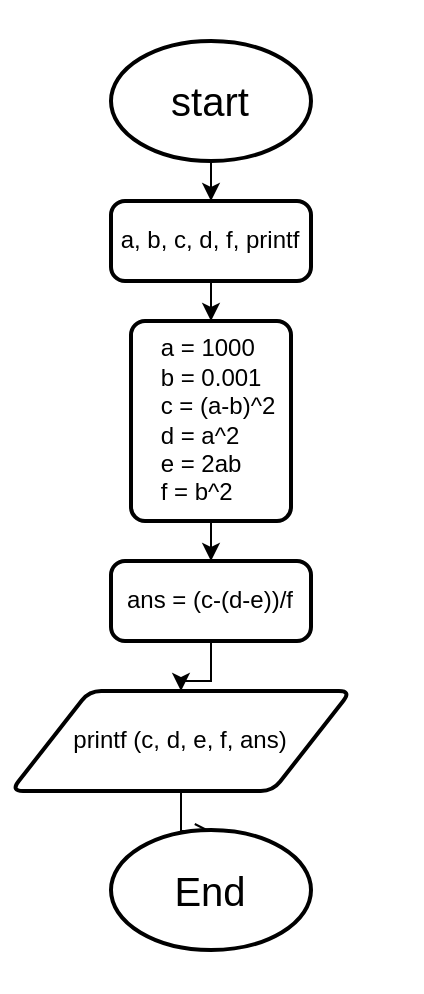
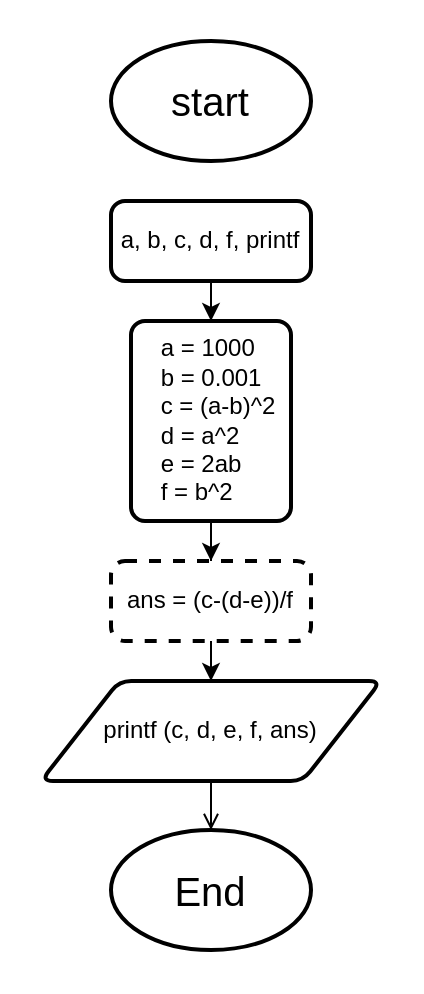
  <mxCell id="0" />
  <mxCell id="1" parent="0" />
- <mxCell id="2" value="" style="edgeStyle=orthogonalEdgeStyle;rounded=0;orthogonalLoop=1;jettySize=auto;html=1;" edge="1" parent="1" source="3" target="5"><mxGeometry relative="1" as="geometry" /></mxCell>
  <mxCell id="3" value="&lt;font style=&quot;font-size: 20px;&quot;&gt;start&lt;/font&gt;" style="strokeWidth=2;html=1;shape=mxgraph.flowchart.start_1;whiteSpace=wrap;" vertex="1" parent="1"><mxGeometry x="55" y="20" width="100" height="60" as="geometry" /></mxCell>
  <mxCell id="4" value="" style="edgeStyle=orthogonalEdgeStyle;rounded=0;orthogonalLoop=1;jettySize=auto;html=1;" edge="1" parent="1" source="5" target="7"><mxGeometry relative="1" as="geometry" /></mxCell>
  <mxCell id="5" value="a, b, c, d, f, printf" style="rounded=1;whiteSpace=wrap;html=1;absoluteArcSize=1;arcSize=14;strokeWidth=2;" vertex="1" parent="1"><mxGeometry x="55" y="100" width="100" height="40" as="geometry" /></mxCell>
  <mxCell id="6" value="" style="edgeStyle=orthogonalEdgeStyle;rounded=0;orthogonalLoop=1;jettySize=auto;html=1;" edge="1" parent="1" source="7" target="9"><mxGeometry relative="1" as="geometry" /></mxCell>
  <mxCell id="7" value="&lt;blockquote style=&quot;margin: 0 0 0 40px; border: none; padding: 0px;&quot;&gt;&lt;/blockquote&gt;&lt;span style=&quot;white-space: pre;&quot;&gt;&amp;nbsp;   &lt;/span&gt;a = 1000&lt;br&gt;&lt;blockquote style=&quot;margin: 0 0 0 40px; border: none; padding: 0px;&quot;&gt;&lt;/blockquote&gt;&amp;nbsp; &amp;nbsp; b = 0.001&lt;br&gt;&lt;blockquote style=&quot;margin: 0 0 0 40px; border: none; padding: 0px;&quot;&gt;&lt;/blockquote&gt;&amp;nbsp; &amp;nbsp; c = (a-b)^2&lt;br&gt;&lt;blockquote style=&quot;margin: 0 0 0 40px; border: none; padding: 0px;&quot;&gt;&lt;/blockquote&gt;&amp;nbsp; &amp;nbsp; d = a^2&lt;br&gt;&lt;blockquote style=&quot;margin: 0 0 0 40px; border: none; padding: 0px;&quot;&gt;&lt;/blockquote&gt;&amp;nbsp; &amp;nbsp; e = 2ab&lt;br&gt;&lt;div style=&quot;&quot;&gt;&amp;nbsp; &amp;nbsp; f = b^2&lt;/div&gt;" style="rounded=1;whiteSpace=wrap;html=1;absoluteArcSize=1;arcSize=14;strokeWidth=2;align=left;" vertex="1" parent="1"><mxGeometry x="65" y="160" width="80" height="100" as="geometry" /></mxCell>
  <mxCell id="8" value="" style="edgeStyle=orthogonalEdgeStyle;rounded=0;orthogonalLoop=1;jettySize=auto;html=1;" edge="1" parent="1" source="9" target="11"><mxGeometry relative="1" as="geometry" /></mxCell>
- <mxCell id="9" value="ans = (c-(d-e))/f" style="rounded=1;whiteSpace=wrap;html=1;absoluteArcSize=1;arcSize=14;strokeWidth=2;" vertex="1" parent="1"><mxGeometry x="55" y="280" width="100" height="40" as="geometry" /></mxCell>
+ <mxCell id="9" value="ans = (c-(d-e))/f" style="rounded=1;whiteSpace=wrap;html=1;absoluteArcSize=1;arcSize=14;strokeWidth=2;dashed=1;" vertex="1" parent="1"><mxGeometry x="55" y="280" width="100" height="40" as="geometry" /></mxCell>
  <mxCell id="10" value="" style="edgeStyle=orthogonalEdgeStyle;rounded=0;orthogonalLoop=1;jettySize=auto;html=1;endArrow=open;" edge="1" parent="1" source="11" target="12"><mxGeometry relative="1" as="geometry" /></mxCell>
- <mxCell id="11" value="printf (c, d, e, f, ans)" style="shape=parallelogram;html=1;strokeWidth=2;perimeter=parallelogramPerimeter;whiteSpace=wrap;rounded=1;arcSize=12;size=0.23;" vertex="1" parent="1"><mxGeometry x="5" y="345" width="170" height="50" as="geometry" /></mxCell>
+ <mxCell id="11" value="printf (c, d, e, f, ans)" style="shape=parallelogram;html=1;strokeWidth=2;perimeter=parallelogramPerimeter;whiteSpace=wrap;rounded=1;arcSize=12;size=0.23;" vertex="1" parent="1"><mxGeometry x="20" y="340" width="170" height="50" as="geometry" /></mxCell>
  <mxCell id="12" value="&lt;font style=&quot;font-size: 20px;&quot;&gt;End&lt;/font&gt;" style="strokeWidth=2;html=1;shape=mxgraph.flowchart.start_1;whiteSpace=wrap;" vertex="1" parent="1"><mxGeometry x="55" y="414.5" width="100" height="60" as="geometry" /></mxCell>
